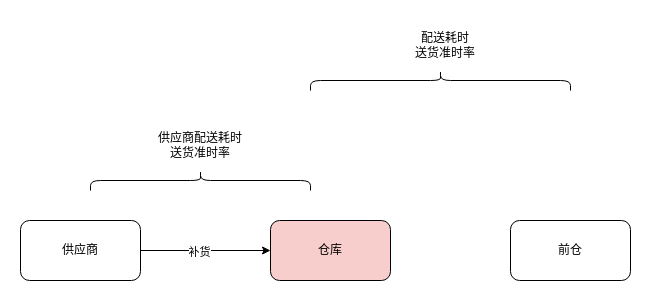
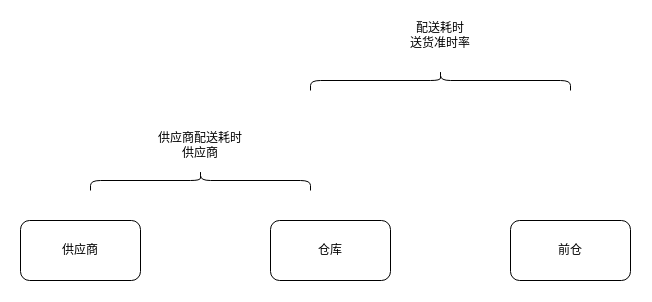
  <mxCell id="0" />
  <mxCell id="1" parent="0" />
  <mxCell id="2" value="" style="shape=curlyBracket;whiteSpace=wrap;html=1;rounded=1;labelPosition=left;verticalLabelPosition=middle;align=right;verticalAlign=middle;direction=south;" parent="1" vertex="1"><mxGeometry x="90" y="170" width="220" height="20" as="geometry" /></mxCell>
- <mxCell id="3" style="edgeStyle=orthogonalEdgeStyle;rounded=0;orthogonalLoop=1;jettySize=auto;html=1;exitX=1;exitY=0.5;exitDx=0;exitDy=0;entryX=0;entryY=0.5;entryDx=0;entryDy=0;" edge="1" parent="1" source="5" target="6"><mxGeometry relative="1" as="geometry" /></mxCell>
- <mxCell id="4" value="补货" style="edgeLabel;html=1;align=center;verticalAlign=middle;resizable=0;points=[];" vertex="1" connectable="0" parent="3"><mxGeometry x="-0.108" y="-1" relative="1" as="geometry"><mxPoint as="offset" /></mxGeometry></mxCell>
  <mxCell id="5" value="供应商" style="rounded=1;whiteSpace=wrap;html=1;" vertex="1" parent="1"><mxGeometry x="20" y="220" width="120" height="60" as="geometry" /></mxCell>
- <mxCell id="6" value="仓库" style="rounded=1;whiteSpace=wrap;html=1;fillColor=#f8cecc;" vertex="1" parent="1"><mxGeometry x="270" y="220" width="120" height="60" as="geometry" /></mxCell>
+ <mxCell id="6" value="仓库" style="rounded=1;whiteSpace=wrap;html=1;" vertex="1" parent="1"><mxGeometry x="270" y="220" width="120" height="60" as="geometry" /></mxCell>
  <mxCell id="7" value="前仓" style="rounded=1;whiteSpace=wrap;html=1;" vertex="1" parent="1"><mxGeometry x="510" y="220" width="120" height="60" as="geometry" /></mxCell>
  <mxCell id="8" value="" style="shape=curlyBracket;whiteSpace=wrap;html=1;rounded=1;labelPosition=left;verticalLabelPosition=middle;align=right;verticalAlign=middle;direction=south;" vertex="1" parent="1"><mxGeometry x="310" y="70" width="260" height="20" as="geometry" /></mxCell>
- <mxCell id="9" value="&lt;div data-lake_diagram_content_editor_data=&quot;true&quot;&gt;供应商配送耗时&lt;/div&gt;&lt;span style=&quot;background-color: initial;&quot;&gt;送货准时率&lt;/span&gt;" style="text;html=1;align=center;verticalAlign=middle;whiteSpace=wrap;rounded=0;" vertex="1" parent="1"><mxGeometry x="135" y="130" width="130" height="30" as="geometry" /></mxCell>
- <mxCell id="10" value="&lt;div data-lake_diagram_content_editor_data=&quot;true&quot;&gt;配送耗时&lt;div&gt;送货准时率&lt;/div&gt;&lt;/div&gt;" style="text;html=1;align=center;verticalAlign=middle;whiteSpace=wrap;rounded=0;" vertex="1" parent="1"><mxGeometry x="395" y="30" width="100" height="30" as="geometry" /></mxCell>
+ <mxCell id="9" value="&lt;div data-lake_diagram_content_editor_data=&quot;true&quot;&gt;供应商配送耗时&lt;/div&gt;&lt;span style=&quot;background-color: initial;&quot;&gt;供应商&lt;/span&gt;" style="text;html=1;align=center;verticalAlign=middle;whiteSpace=wrap;rounded=0;" vertex="1" parent="1"><mxGeometry x="135" y="130" width="130" height="30" as="geometry" /></mxCell>
+ <mxCell id="10" value="&lt;div data-lake_diagram_content_editor_data=&quot;true&quot;&gt;配送耗时&lt;div&gt;送货准时率&lt;/div&gt;&lt;/div&gt;" style="text;html=1;align=center;verticalAlign=middle;whiteSpace=wrap;rounded=0;" vertex="1" parent="1"><mxGeometry x="390" y="20" width="100" height="30" as="geometry" /></mxCell>
